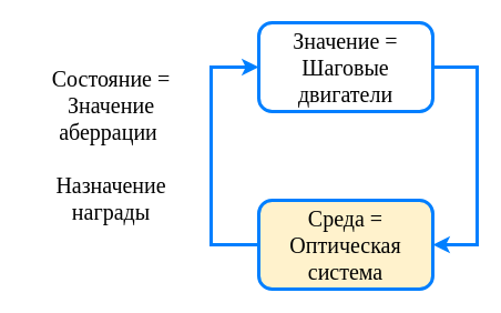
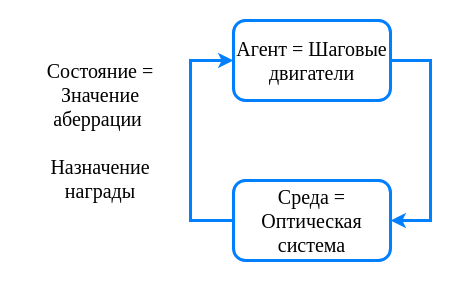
  <mxCell id="0" />
  <mxCell id="1" parent="0" />
  <mxCell id="2" value="" style="edgeStyle=orthogonalEdgeStyle;rounded=0;orthogonalLoop=1;jettySize=auto;html=1;entryX=1;entryY=0.5;entryDx=0;entryDy=0;strokeWidth=3;strokeColor=#007FFF;" parent="1" source="3" target="5" edge="1"><mxGeometry relative="1" as="geometry"><mxPoint x="460" y="200" as="targetPoint" /><Array as="points"><mxPoint x="430" y="60" /><mxPoint x="430" y="220" /></Array></mxGeometry></mxCell>
- <mxCell id="3" value="&lt;span style=&quot;font-family: &amp;#34;times new roman&amp;#34;&quot;&gt;&lt;font style=&quot;font-size: 20px&quot;&gt;Значение = Шаговые двигатели&lt;/font&gt;&lt;/span&gt;" style="rounded=1;whiteSpace=wrap;html=1;strokeWidth=3;strokeColor=#007FFF;" parent="1" vertex="1"><mxGeometry x="233" y="20" width="157" height="80" as="geometry" /></mxCell>
+ <mxCell id="3" value="&lt;span style=&quot;font-family: &amp;#34;times new roman&amp;#34;&quot;&gt;&lt;font style=&quot;font-size: 20px&quot;&gt;Агент = Шаговые двигатели&lt;/font&gt;&lt;/span&gt;" style="rounded=1;whiteSpace=wrap;html=1;strokeWidth=3;strokeColor=#007FFF;" parent="1" vertex="1"><mxGeometry x="233" y="20" width="157" height="80" as="geometry" /></mxCell>
  <mxCell id="4" value="" style="edgeStyle=orthogonalEdgeStyle;rounded=0;orthogonalLoop=1;jettySize=auto;html=1;strokeColor=#007FFF;strokeWidth=3;entryX=0;entryY=0.5;entryDx=0;entryDy=0;" parent="1" source="5" target="3" edge="1"><mxGeometry relative="1" as="geometry"><mxPoint x="160" y="80" as="targetPoint" /><Array as="points"><mxPoint x="190" y="220" /><mxPoint x="190" y="60" /></Array></mxGeometry></mxCell>
- <mxCell id="5" value="&lt;font face=&quot;Times New Roman&quot; style=&quot;font-size: 20px&quot;&gt;Среда = Оптическая система&lt;/font&gt;" style="rounded=1;whiteSpace=wrap;html=1;strokeColor=#007FFF;strokeWidth=3;fillColor=#fff2cc;" parent="1" vertex="1"><mxGeometry x="233" y="180" width="157" height="80" as="geometry" /></mxCell>
+ <mxCell id="5" value="&lt;font face=&quot;Times New Roman&quot; style=&quot;font-size: 20px&quot;&gt;Среда = Оптическая система&lt;/font&gt;" style="rounded=1;whiteSpace=wrap;html=1;strokeColor=#007FFF;strokeWidth=3;" parent="1" vertex="1"><mxGeometry x="233" y="180" width="157" height="80" as="geometry" /></mxCell>
  <mxCell id="6" value="&lt;font style=&quot;font-size: 20px&quot; face=&quot;Times New Roman&quot;&gt;Состояние = Значение аберрации&amp;nbsp;&lt;br&gt;&lt;br&gt;Назначение награды&lt;br&gt;&lt;/font&gt;" style="text;html=1;strokeColor=none;fillColor=none;align=center;verticalAlign=middle;whiteSpace=wrap;rounded=0;" parent="1" vertex="1"><mxGeometry x="20" y="90" width="160" height="80" as="geometry" /></mxCell>
